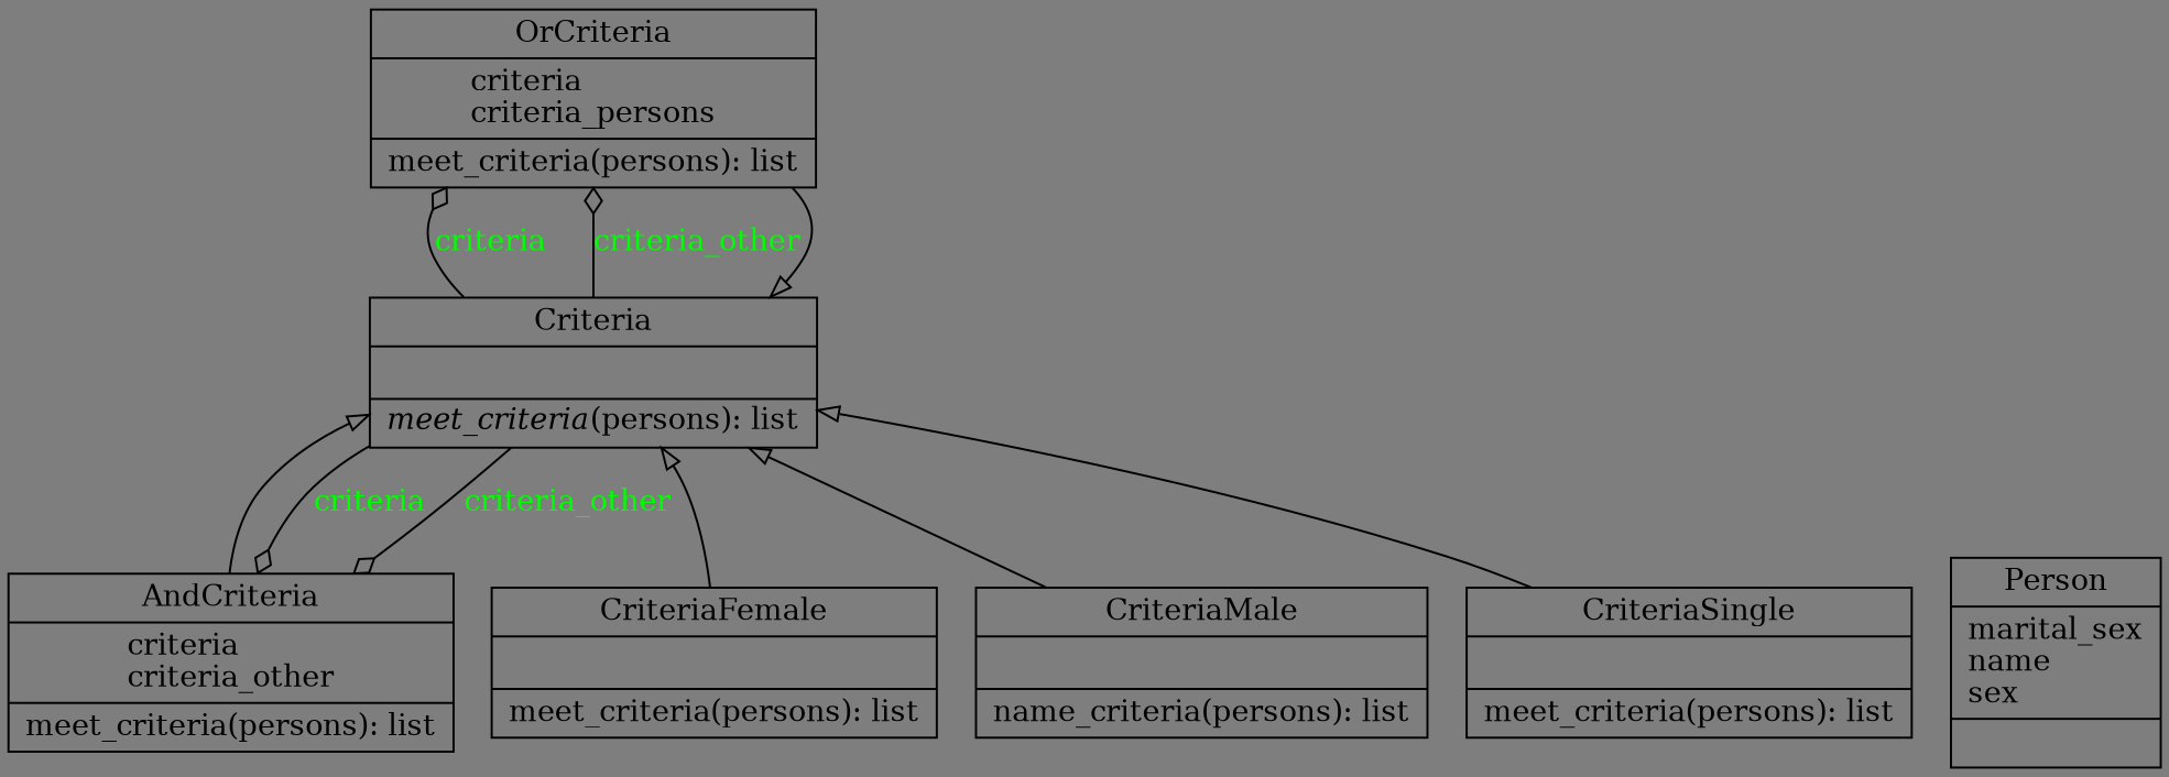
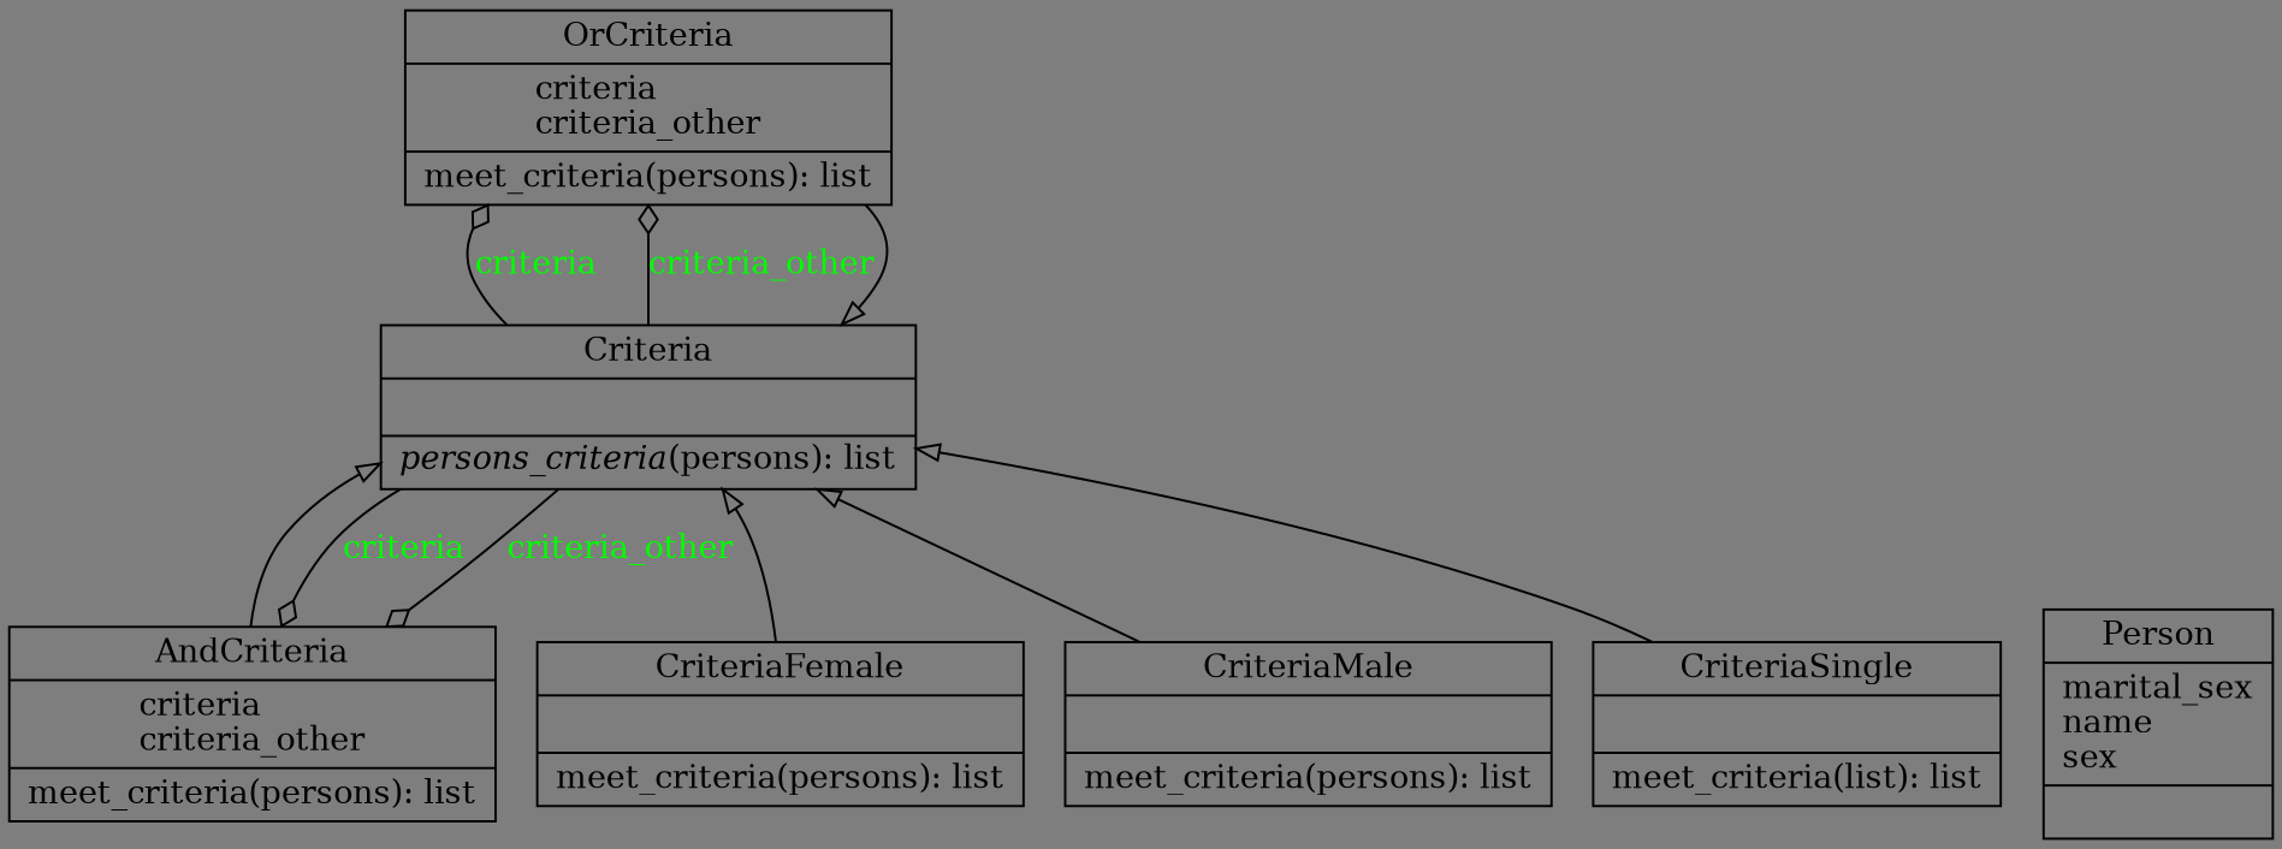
  digraph {
    bgcolor="#7e7e7e"
    rankdir=BT
    node [color=black fontcolor=black shape=record style=solid]
    edge [arrowhead=empty arrowtail=none]
    n1 [label=<{AndCriteria|criteria<br ALIGN="LEFT"/>criteria_other<br ALIGN="LEFT"/>|meet_criteria(persons): list<br ALIGN="LEFT"/>}>]
-   n2 [label=<{Criteria|<br ALIGN="LEFT"/>|<I>meet_criteria</I>(persons): list<br ALIGN="LEFT"/>}>]
-   n3 [label=<{OrCriteria|criteria<br ALIGN="LEFT"/>criteria_persons<br ALIGN="LEFT"/>|meet_criteria(persons): list<br ALIGN="LEFT"/>}>]
+   n2 [label=<{Criteria|<br ALIGN="LEFT"/>|<I>persons_criteria</I>(persons): list<br ALIGN="LEFT"/>}>]
+   n3 [label=<{OrCriteria|criteria<br ALIGN="LEFT"/>criteria_other<br ALIGN="LEFT"/>|meet_criteria(persons): list<br ALIGN="LEFT"/>}>]
    n4 [label=<{CriteriaFemale|<br ALIGN="LEFT"/>|meet_criteria(persons): list<br ALIGN="LEFT"/>}>]
-   n5 [label=<{CriteriaMale|<br ALIGN="LEFT"/>|name_criteria(persons): list<br ALIGN="LEFT"/>}>]
-   n6 [label=<{CriteriaSingle|<br ALIGN="LEFT"/>|meet_criteria(persons): list<br ALIGN="LEFT"/>}>]
+   n5 [label=<{CriteriaMale|<br ALIGN="LEFT"/>|meet_criteria(persons): list<br ALIGN="LEFT"/>}>]
+   n6 [label=<{CriteriaSingle|<br ALIGN="LEFT"/>|meet_criteria(list): list<br ALIGN="LEFT"/>}>]
    n7 [label=<{Person|marital_sex<br ALIGN="LEFT"/>name<br ALIGN="LEFT"/>sex<br ALIGN="LEFT"/>|}>]
    n1 -> n2
    n2 -> n1 [arrowhead=odiamond fontcolor=green label=criteria style=solid]
    n2 -> n1 [arrowhead=odiamond fontcolor=green label=criteria_other style=solid]
    n2 -> n3 [arrowhead=odiamond fontcolor=green label=criteria style=solid]
    n2 -> n3 [arrowhead=odiamond fontcolor=green label=criteria_other style=solid]
    n3 -> n2
    n4 -> n2
    n5 -> n2
    n6 -> n2
  }
